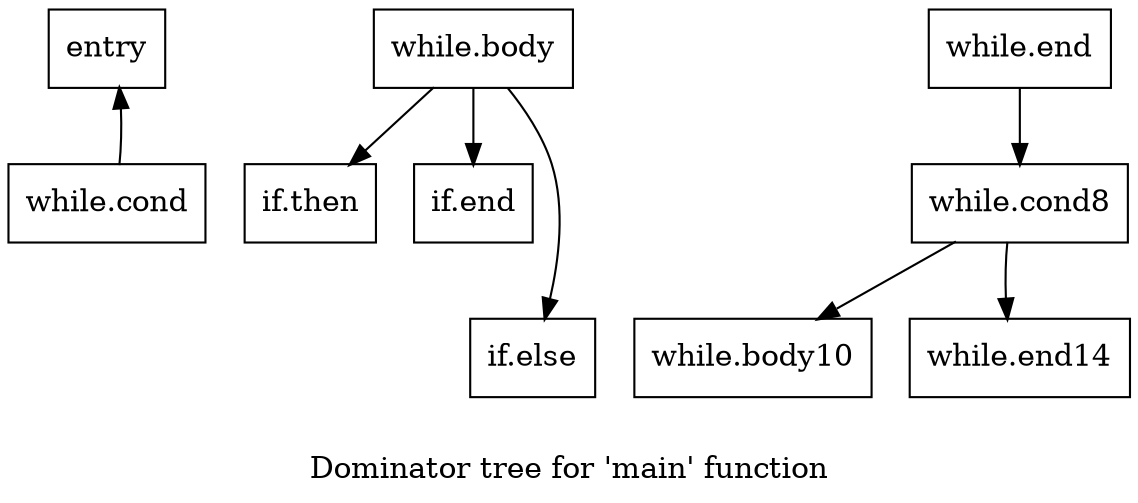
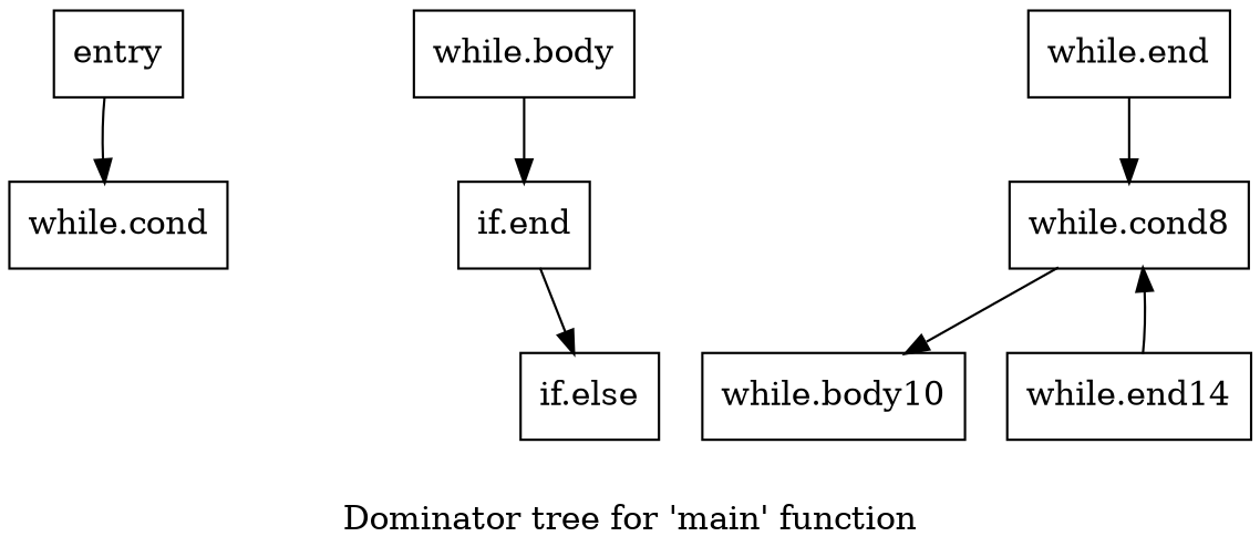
  digraph {
    label="Dominator tree for 'main' function"
    node [shape=record]
    n1 [label="{entry}"]
    n2 [label="{while.cond}"]
    n3 [label="{while.body}"]
-   n4 [label="{if.then}"]
    n5 [label="{if.end}"]
    n6 [label="{if.else}"]
    n7 [label="{while.end}"]
    n8 [label="{while.cond8}"]
    n9 [label="{while.body10}"]
    n10 [label="{while.end14}"]
-   n2 -> n1
-   n3 -> n4
+   n1 -> n2
    n3 -> n5
-   n3 -> n6
+   n5 -> n6
    n7 -> n8
    n8 -> n9
-   n8 -> n10
+   n10 -> n8
  }
